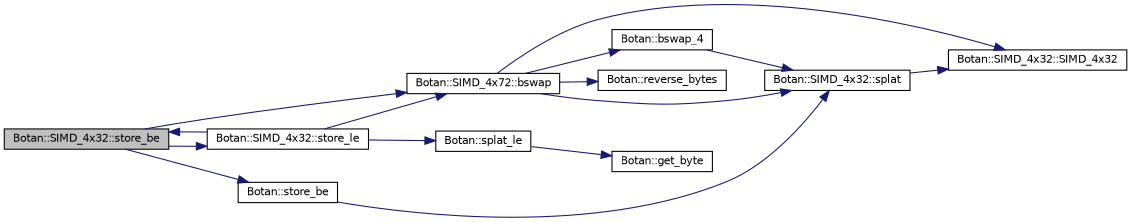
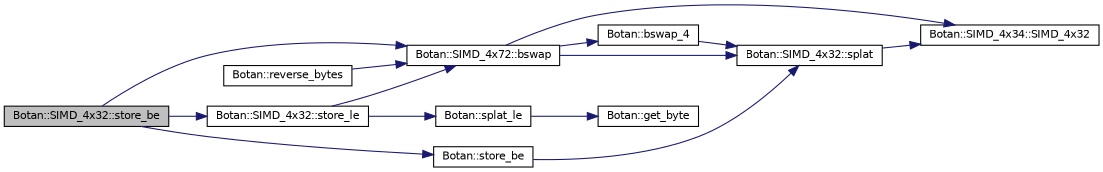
  digraph {
    rankdir=LR
    node [color=black fillcolor=white fontname=Helvetica fontsize=10 shape=record style=filled]
    edge [color=midnightblue fontname=Helvetica fontsize=10 labelfontname=Helvetica labelfontsize=10 style=solid]
    n1 [fillcolor=grey75 fontcolor=black height=0.2 label="Botan::SIMD_4x32::store_be" width=0.4]
    n2 [height=0.2 label="Botan::SIMD_4x72::bswap" width=0.4]
    n3 [height=0.2 label="Botan::SIMD_4x32::store_le" width=0.4]
    n4 [height=0.2 label="Botan::store_be" width=0.4]
-   n5 [height=0.2 label="Botan::SIMD_4x32::SIMD_4x32" width=0.4]
+   n5 [height=0.2 label="Botan::SIMD_4x34::SIMD_4x32" width=0.4]
    n6 [height=0.2 label="Botan::bswap_4" width=0.4]
    n7 [height=0.2 label="Botan::reverse_bytes" width=0.4]
    n8 [height=0.2 label="Botan::SIMD_4x32::splat" width=0.4]
    n9 [height=0.2 label="Botan::splat_le" width=0.4]
    n10 [height=0.2 label="Botan::get_byte" width=0.4]
    n1 -> n2
    n1 -> n3
    n1 -> n4
    n2 -> n5
    n2 -> n6
-   n2 -> n7
+   n7 -> n2
    n2 -> n8
-   n3 -> n1
    n3 -> n2
    n3 -> n9
    n4 -> n8
    n6 -> n8
    n8 -> n5
    n9 -> n10
  }
